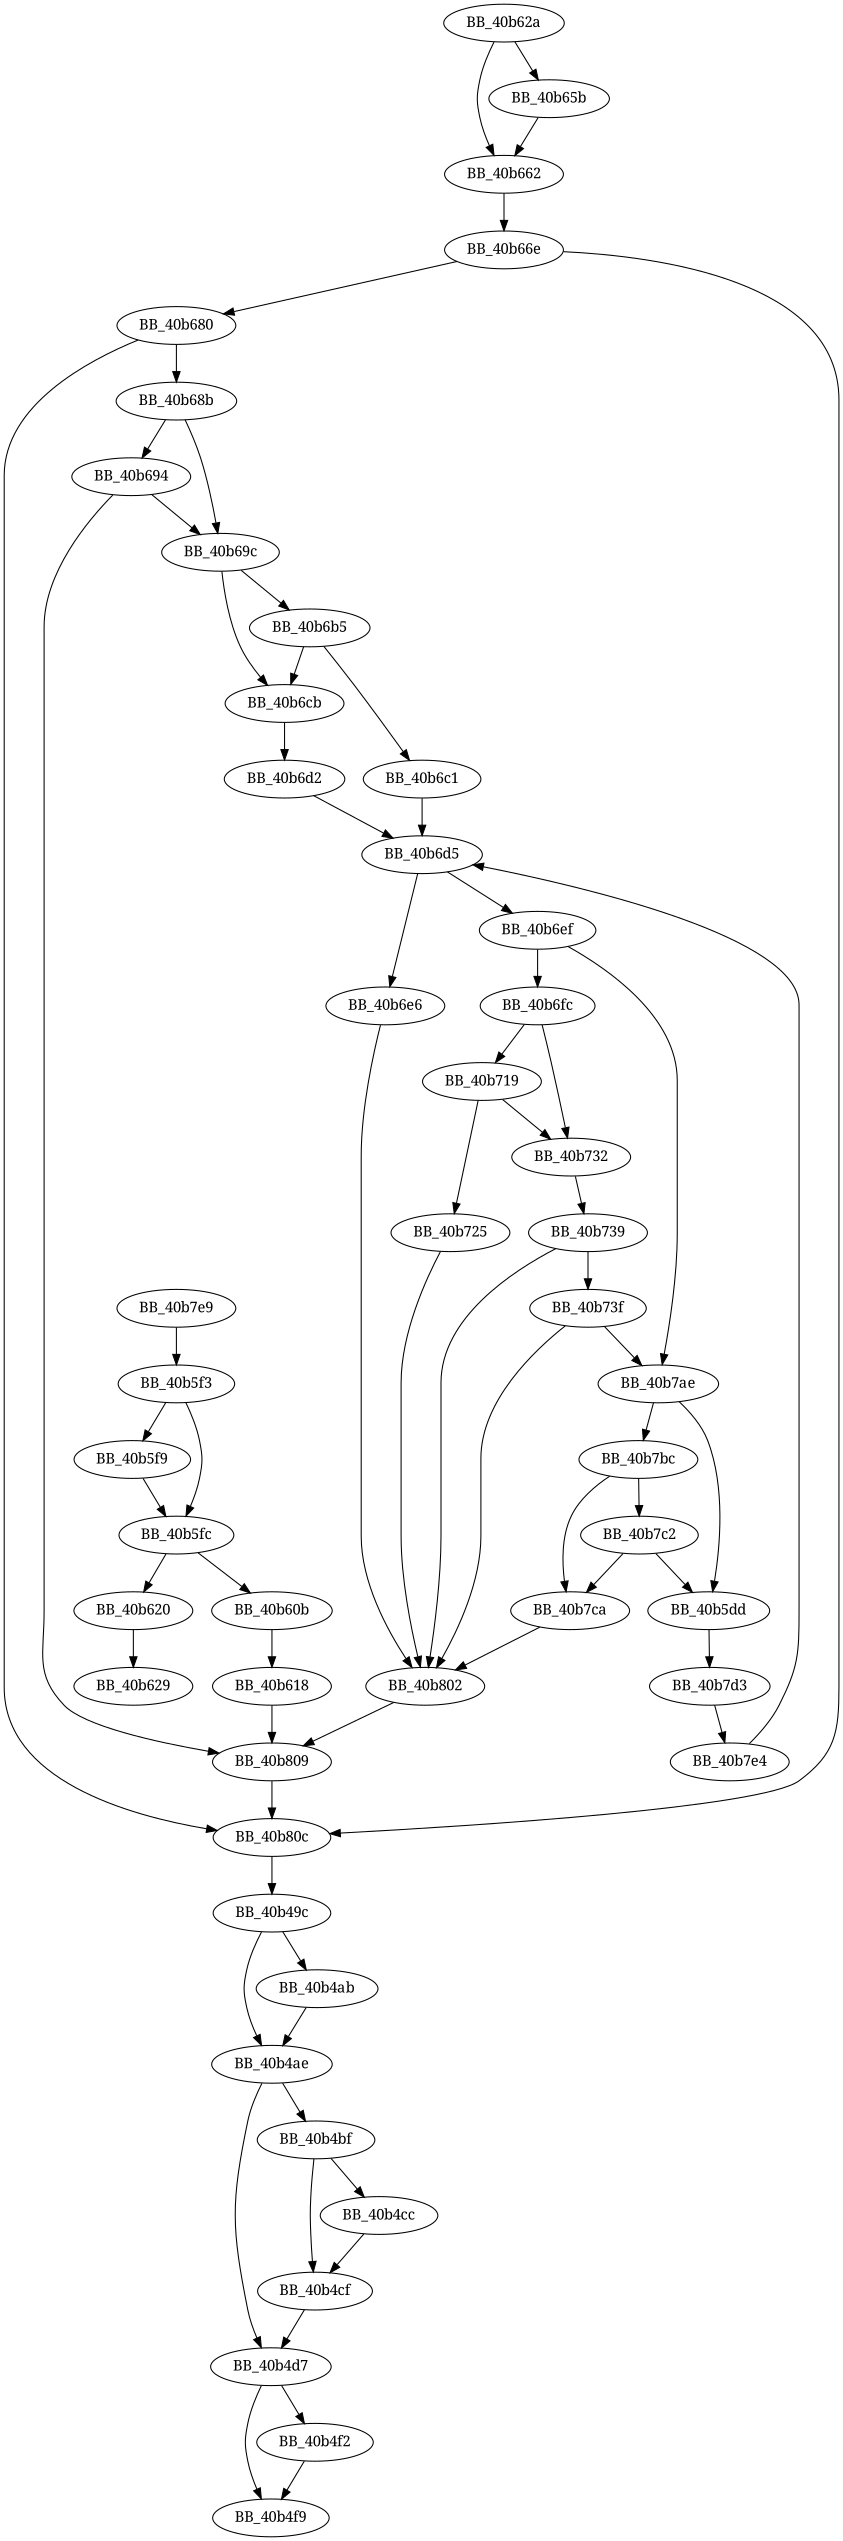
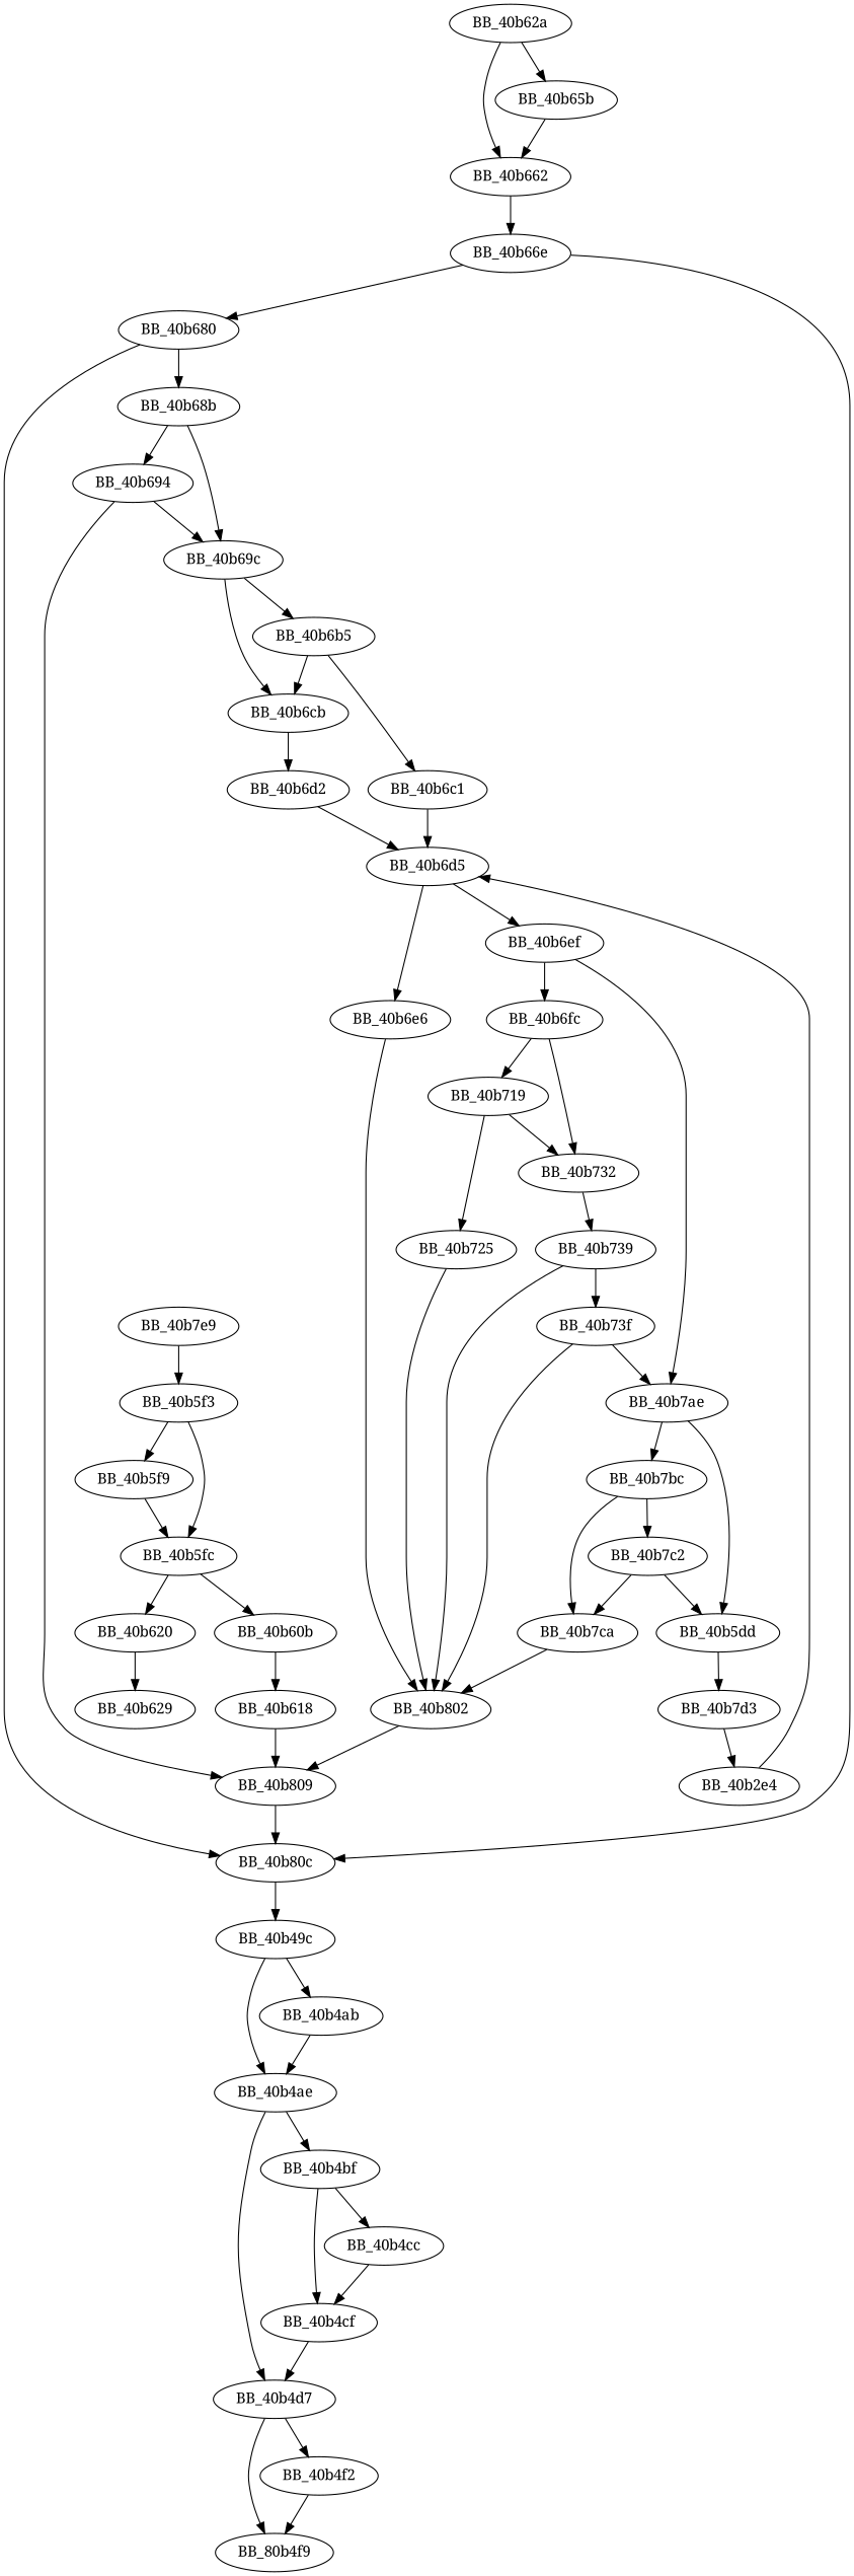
  digraph {
    fontname="Noto Serif"
    node [fontname="Noto Serif"]
    edge [fontname="Noto Serif"]
    BB_40b62a
    BB_40b65b
    BB_40b662
    BB_40b66e
    BB_40b49c
    BB_40b4ab
    BB_40b4ae
    BB_40b4bf
    BB_40b4d7
    BB_40b4cc
    BB_40b4cf
    BB_40b4f2
-   BB_40b4f9
+   BB_40b4f9 [label=BB_80b4f9]
    BB_40b5dd
    BB_40b7d3
-   BB_40b7e4
+   BB_40b7e4 [label=BB_40b2e4]
    BB_40b6d5
    BB_40b5f3
    BB_40b5f9
    BB_40b5fc
    BB_40b60b
    BB_40b620
    BB_40b618
    BB_40b629
    BB_40b809
    BB_40b80c
    BB_40b680
    BB_40b68b
    BB_40b694
    BB_40b69c
    BB_40b6b5
    BB_40b6cb
    BB_40b6c1
    BB_40b6d2
    BB_40b6e6
    BB_40b6ef
    BB_40b802
    BB_40b6fc
    BB_40b7ae
    BB_40b719
    BB_40b732
    BB_40b7bc
    BB_40b725
    BB_40b739
    BB_40b7c2
    BB_40b7ca
    BB_40b73f
    BB_40b7e9
    BB_40b62a -> BB_40b65b
    BB_40b62a -> BB_40b662
    BB_40b65b -> BB_40b662
    BB_40b662 -> BB_40b66e
    BB_40b66e -> BB_40b80c
    BB_40b66e -> BB_40b680
    BB_40b49c -> BB_40b4ab
    BB_40b49c -> BB_40b4ae
    BB_40b4ab -> BB_40b4ae
    BB_40b4ae -> BB_40b4bf
    BB_40b4ae -> BB_40b4d7
    BB_40b4bf -> BB_40b4cc
    BB_40b4bf -> BB_40b4cf
    BB_40b4d7 -> BB_40b4f2
    BB_40b4d7 -> BB_40b4f9
    BB_40b4cc -> BB_40b4cf
    BB_40b4cf -> BB_40b4d7
    BB_40b4f2 -> BB_40b4f9
    BB_40b5dd -> BB_40b7d3
    BB_40b7d3 -> BB_40b7e4
    BB_40b7e4 -> BB_40b6d5
    BB_40b6d5 -> BB_40b6e6
    BB_40b6d5 -> BB_40b6ef
    BB_40b5f3 -> BB_40b5f9
    BB_40b5f3 -> BB_40b5fc
    BB_40b5f9 -> BB_40b5fc
    BB_40b5fc -> BB_40b60b
    BB_40b5fc -> BB_40b620
    BB_40b60b -> BB_40b618
    BB_40b620 -> BB_40b629
    BB_40b618 -> BB_40b809
    BB_40b809 -> BB_40b80c
    BB_40b80c -> BB_40b49c
    BB_40b680 -> BB_40b80c
    BB_40b680 -> BB_40b68b
    BB_40b68b -> BB_40b694
    BB_40b68b -> BB_40b69c
    BB_40b694 -> BB_40b809
    BB_40b694 -> BB_40b69c
    BB_40b69c -> BB_40b6b5
    BB_40b69c -> BB_40b6cb
    BB_40b6b5 -> BB_40b6cb
    BB_40b6b5 -> BB_40b6c1
    BB_40b6cb -> BB_40b6d2
    BB_40b6c1 -> BB_40b6d5
    BB_40b6d2 -> BB_40b6d5
    BB_40b6e6 -> BB_40b802
    BB_40b6ef -> BB_40b6fc
    BB_40b6ef -> BB_40b7ae
    BB_40b802 -> BB_40b809
    BB_40b6fc -> BB_40b719
    BB_40b6fc -> BB_40b732
    BB_40b7ae -> BB_40b5dd
    BB_40b7ae -> BB_40b7bc
    BB_40b719 -> BB_40b732
    BB_40b719 -> BB_40b725
    BB_40b732 -> BB_40b739
    BB_40b7bc -> BB_40b7c2
    BB_40b7bc -> BB_40b7ca
    BB_40b725 -> BB_40b802
    BB_40b739 -> BB_40b802
    BB_40b739 -> BB_40b73f
    BB_40b7c2 -> BB_40b5dd
    BB_40b7c2 -> BB_40b7ca
    BB_40b7ca -> BB_40b802
    BB_40b73f -> BB_40b802
    BB_40b73f -> BB_40b7ae
    BB_40b7e9 -> BB_40b5f3
  }
